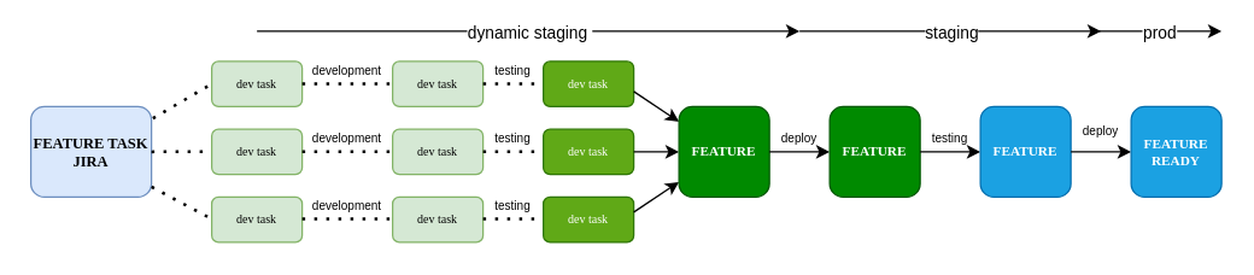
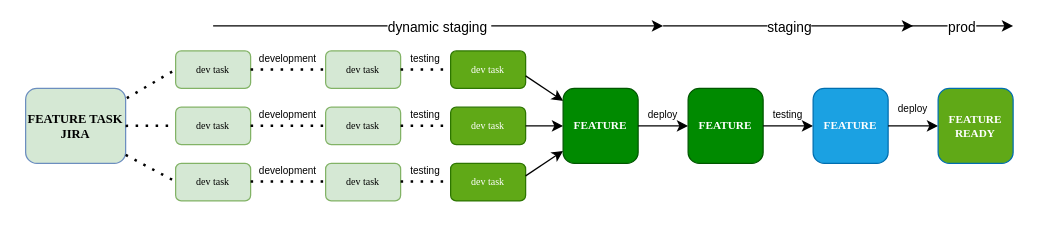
  <mxCell id="0" />
  <mxCell id="1" parent="0" />
- <mxCell id="2" value="&lt;font&gt;&lt;b&gt;&lt;font size=&quot;1&quot;&gt;FEATURE TASK JIRA&lt;/font&gt;&lt;br&gt;&lt;/b&gt;&lt;/font&gt;" style="rounded=1;whiteSpace=wrap;html=1;shadow=0;labelBackgroundColor=none;strokeWidth=1;fontFamily=Verdana;fontSize=8;align=center;fillColor=#dae8fc;strokeColor=#6c8ebf;" vertex="1" parent="1"><mxGeometry x="20" y="70" width="80" height="60" as="geometry" /></mxCell>
+ <mxCell id="2" value="&lt;font&gt;&lt;b&gt;&lt;font size=&quot;1&quot;&gt;FEATURE TASK JIRA&lt;/font&gt;&lt;br&gt;&lt;/b&gt;&lt;/font&gt;" style="rounded=1;whiteSpace=wrap;html=1;shadow=0;labelBackgroundColor=none;strokeWidth=1;fontFamily=Verdana;fontSize=8;align=center;fillColor=#d5e8d4;strokeColor=#6c8ebf;" vertex="1" parent="1"><mxGeometry x="20" y="70" width="80" height="60" as="geometry" /></mxCell>
  <mxCell id="3" value="dev task" style="rounded=1;whiteSpace=wrap;html=1;shadow=0;labelBackgroundColor=none;strokeWidth=1;fontFamily=Verdana;fontSize=8;align=center;fillColor=#d5e8d4;strokeColor=#82b366;" vertex="1" parent="1"><mxGeometry x="140" y="40" width="60" height="30" as="geometry" /></mxCell>
  <mxCell id="4" value="dev task" style="rounded=1;whiteSpace=wrap;html=1;shadow=0;labelBackgroundColor=none;strokeWidth=1;fontFamily=Verdana;fontSize=8;align=center;fillColor=#d5e8d4;strokeColor=#82b366;" vertex="1" parent="1"><mxGeometry x="140" y="85" width="60" height="30" as="geometry" /></mxCell>
  <mxCell id="5" value="dev task" style="rounded=1;whiteSpace=wrap;html=1;shadow=0;labelBackgroundColor=none;strokeWidth=1;fontFamily=Verdana;fontSize=8;align=center;fillColor=#d5e8d4;strokeColor=#82b366;" vertex="1" parent="1"><mxGeometry x="140" y="130" width="60" height="30" as="geometry" /></mxCell>
  <mxCell id="6" value="" style="endArrow=none;dashed=1;html=1;dashPattern=1 3;strokeWidth=2;exitX=1;exitY=0.5;exitDx=0;exitDy=0;" edge="1" parent="1"><mxGeometry width="50" height="50" relative="1" as="geometry"><mxPoint x="200" y="144.56" as="sourcePoint" /><mxPoint x="270" y="144.56" as="targetPoint" /></mxGeometry></mxCell>
  <mxCell id="7" value="" style="endArrow=none;dashed=1;html=1;dashPattern=1 3;strokeWidth=2;exitX=1;exitY=0.5;exitDx=0;exitDy=0;" edge="1" parent="1"><mxGeometry width="50" height="50" relative="1" as="geometry"><mxPoint x="200" y="54.98" as="sourcePoint" /><mxPoint x="270" y="54.98" as="targetPoint" /></mxGeometry></mxCell>
  <mxCell id="8" value="" style="endArrow=none;dashed=1;html=1;dashPattern=1 3;strokeWidth=2;exitX=1;exitY=0.5;exitDx=0;exitDy=0;" edge="1" parent="1"><mxGeometry width="50" height="50" relative="1" as="geometry"><mxPoint x="200" y="99.98" as="sourcePoint" /><mxPoint x="270" y="99.98" as="targetPoint" /></mxGeometry></mxCell>
  <mxCell id="9" value="dev task" style="rounded=1;whiteSpace=wrap;html=1;shadow=0;labelBackgroundColor=none;strokeWidth=1;fontFamily=Verdana;fontSize=8;align=center;fillColor=#d5e8d4;strokeColor=#82b366;" vertex="1" parent="1"><mxGeometry x="260" y="40" width="60" height="30" as="geometry" /></mxCell>
  <mxCell id="10" value="dev task" style="rounded=1;whiteSpace=wrap;html=1;shadow=0;labelBackgroundColor=none;strokeWidth=1;fontFamily=Verdana;fontSize=8;align=center;fillColor=#d5e8d4;strokeColor=#82b366;" vertex="1" parent="1"><mxGeometry x="260" y="85" width="60" height="30" as="geometry" /></mxCell>
  <mxCell id="11" value="dev task" style="rounded=1;whiteSpace=wrap;html=1;shadow=0;labelBackgroundColor=none;strokeWidth=1;fontFamily=Verdana;fontSize=8;align=center;fillColor=#d5e8d4;strokeColor=#82b366;" vertex="1" parent="1"><mxGeometry x="260" y="130" width="60" height="30" as="geometry" /></mxCell>
  <mxCell id="12" value="&lt;font style=&quot;font-size: 8px&quot;&gt;development&lt;/font&gt;" style="text;html=1;strokeColor=none;fillColor=none;align=center;verticalAlign=middle;whiteSpace=wrap;rounded=0;" vertex="1" parent="1"><mxGeometry x="210" y="40" width="40" height="10" as="geometry" /></mxCell>
  <mxCell id="13" value="&lt;font style=&quot;font-size: 8px&quot;&gt;development&lt;/font&gt;" style="text;html=1;strokeColor=none;fillColor=none;align=center;verticalAlign=middle;whiteSpace=wrap;rounded=0;" vertex="1" parent="1"><mxGeometry x="210" y="80" width="40" height="20" as="geometry" /></mxCell>
  <mxCell id="14" value="&lt;font style=&quot;font-size: 8px&quot;&gt;development&lt;/font&gt;" style="text;html=1;strokeColor=none;fillColor=none;align=center;verticalAlign=middle;whiteSpace=wrap;rounded=0;" vertex="1" parent="1"><mxGeometry x="210" y="130" width="40" height="10" as="geometry" /></mxCell>
  <mxCell id="15" value="" style="endArrow=none;dashed=1;html=1;dashPattern=1 3;strokeWidth=2;exitX=1;exitY=0.5;exitDx=0;exitDy=0;" edge="1" parent="1"><mxGeometry width="50" height="50" relative="1" as="geometry"><mxPoint x="320" y="144.56" as="sourcePoint" /><mxPoint x="390" y="144.56" as="targetPoint" /></mxGeometry></mxCell>
  <mxCell id="16" value="" style="endArrow=none;dashed=1;html=1;dashPattern=1 3;strokeWidth=2;exitX=1;exitY=0.5;exitDx=0;exitDy=0;" edge="1" parent="1"><mxGeometry width="50" height="50" relative="1" as="geometry"><mxPoint x="320" y="54.98" as="sourcePoint" /><mxPoint x="390" y="54.98" as="targetPoint" /></mxGeometry></mxCell>
  <mxCell id="17" value="" style="endArrow=none;dashed=1;html=1;dashPattern=1 3;strokeWidth=2;exitX=1;exitY=0.5;exitDx=0;exitDy=0;" edge="1" parent="1"><mxGeometry width="50" height="50" relative="1" as="geometry"><mxPoint x="320" y="99.98" as="sourcePoint" /><mxPoint x="390" y="99.98" as="targetPoint" /></mxGeometry></mxCell>
  <mxCell id="18" value="&lt;font style=&quot;font-size: 8px&quot;&gt;testing&lt;/font&gt;" style="text;html=1;strokeColor=none;fillColor=none;align=center;verticalAlign=middle;whiteSpace=wrap;rounded=0;" vertex="1" parent="1"><mxGeometry x="320" y="40" width="40" height="10" as="geometry" /></mxCell>
  <mxCell id="19" value="&lt;font style=&quot;font-size: 8px&quot;&gt;testing&lt;/font&gt;" style="text;html=1;strokeColor=none;fillColor=none;align=center;verticalAlign=middle;whiteSpace=wrap;rounded=0;" vertex="1" parent="1"><mxGeometry x="320" y="80" width="40" height="20" as="geometry" /></mxCell>
  <mxCell id="20" value="&lt;font style=&quot;font-size: 8px&quot;&gt;testing&lt;/font&gt;" style="text;html=1;strokeColor=none;fillColor=none;align=center;verticalAlign=middle;whiteSpace=wrap;rounded=0;" vertex="1" parent="1"><mxGeometry x="320" y="130" width="40" height="10" as="geometry" /></mxCell>
  <mxCell id="21" value="dev task" style="rounded=1;whiteSpace=wrap;html=1;shadow=0;labelBackgroundColor=none;strokeWidth=1;fontFamily=Verdana;fontSize=8;align=center;fillColor=#60a917;strokeColor=#2D7600;fontColor=#ffffff;" vertex="1" parent="1"><mxGeometry x="360" y="40" width="60" height="30" as="geometry" /></mxCell>
  <mxCell id="22" value="dev task" style="rounded=1;whiteSpace=wrap;html=1;shadow=0;labelBackgroundColor=none;strokeWidth=1;fontFamily=Verdana;fontSize=8;align=center;fillColor=#60a917;strokeColor=#2D7600;fontColor=#ffffff;" vertex="1" parent="1"><mxGeometry x="360" y="85" width="60" height="30" as="geometry" /></mxCell>
  <mxCell id="23" value="dev task" style="rounded=1;whiteSpace=wrap;html=1;shadow=0;labelBackgroundColor=none;strokeWidth=1;fontFamily=Verdana;fontSize=8;align=center;fillColor=#60a917;strokeColor=#2D7600;fontColor=#ffffff;" vertex="1" parent="1"><mxGeometry x="360" y="130" width="60" height="30" as="geometry" /></mxCell>
  <mxCell id="24" value="" style="endArrow=classic;html=1;" edge="1" parent="1"><mxGeometry width="50" height="50" relative="1" as="geometry"><mxPoint x="420" y="60" as="sourcePoint" /><mxPoint x="450" y="80" as="targetPoint" /></mxGeometry></mxCell>
  <mxCell id="25" value="" style="endArrow=classic;html=1;exitX=1.056;exitY=0.492;exitDx=0;exitDy=0;exitPerimeter=0;" edge="1" parent="1"><mxGeometry width="50" height="50" relative="1" as="geometry"><mxPoint x="420" y="140" as="sourcePoint" /><mxPoint x="450" y="120" as="targetPoint" /></mxGeometry></mxCell>
  <mxCell id="26" value="" style="endArrow=classic;html=1;" edge="1" parent="1"><mxGeometry width="50" height="50" relative="1" as="geometry"><mxPoint x="420" y="100" as="sourcePoint" /><mxPoint x="450" y="100" as="targetPoint" /></mxGeometry></mxCell>
  <mxCell id="27" value="&lt;font style=&quot;font-size: 9px&quot;&gt;&lt;b&gt;FEATURE&lt;/b&gt;&lt;/font&gt;" style="rounded=1;whiteSpace=wrap;html=1;shadow=0;labelBackgroundColor=none;strokeWidth=1;fontFamily=Verdana;fontSize=8;align=center;fillColor=#008a00;strokeColor=#005700;fontColor=#ffffff;" vertex="1" parent="1"><mxGeometry x="450" y="70" width="60" height="60" as="geometry" /></mxCell>
  <mxCell id="28" value="" style="endArrow=classic;html=1;" edge="1" parent="1"><mxGeometry width="50" height="50" relative="1" as="geometry"><mxPoint x="510" y="100" as="sourcePoint" /><mxPoint x="550" y="100" as="targetPoint" /></mxGeometry></mxCell>
  <mxCell id="29" value="&lt;span style=&quot;font-size: 8px&quot;&gt;deploy&lt;/span&gt;" style="text;html=1;strokeColor=none;fillColor=none;align=center;verticalAlign=middle;whiteSpace=wrap;rounded=0;" vertex="1" parent="1"><mxGeometry x="510" y="85" width="40" height="10" as="geometry" /></mxCell>
  <mxCell id="30" value="&lt;font style=&quot;font-size: 9px&quot;&gt;&lt;b&gt;FEATURE&lt;/b&gt;&lt;/font&gt;" style="rounded=1;whiteSpace=wrap;html=1;shadow=0;labelBackgroundColor=none;strokeWidth=1;fontFamily=Verdana;fontSize=8;align=center;fillColor=#008a00;strokeColor=#005700;fontColor=#ffffff;" vertex="1" parent="1"><mxGeometry x="550" y="70" width="60" height="60" as="geometry" /></mxCell>
  <mxCell id="31" value="" style="endArrow=classic;html=1;" edge="1" parent="1"><mxGeometry width="50" height="50" relative="1" as="geometry"><mxPoint x="610" y="100" as="sourcePoint" /><mxPoint x="650" y="100" as="targetPoint" /></mxGeometry></mxCell>
  <mxCell id="32" value="&lt;p&gt;&lt;span style=&quot;font-size: 8px&quot;&gt;testing&lt;/span&gt;&lt;/p&gt;" style="text;html=1;strokeColor=none;fillColor=none;align=center;verticalAlign=middle;whiteSpace=wrap;rounded=0;" vertex="1" parent="1"><mxGeometry x="610" y="70" width="40" height="40" as="geometry" /></mxCell>
  <mxCell id="33" value="&lt;font style=&quot;font-size: 9px&quot;&gt;&lt;b&gt;FEATURE&lt;/b&gt;&lt;/font&gt;" style="rounded=1;whiteSpace=wrap;html=1;shadow=0;labelBackgroundColor=none;strokeWidth=1;fontFamily=Verdana;fontSize=8;align=center;fillColor=#1ba1e2;strokeColor=#006EAF;fontColor=#ffffff;" vertex="1" parent="1"><mxGeometry x="650" y="70" width="60" height="60" as="geometry" /></mxCell>
  <mxCell id="34" value="" style="endArrow=none;dashed=1;html=1;dashPattern=1 3;strokeWidth=2;exitX=1.001;exitY=0.888;exitDx=0;exitDy=0;exitPerimeter=0;" edge="1" parent="1" source="2"><mxGeometry width="50" height="50" relative="1" as="geometry"><mxPoint x="70" y="144.56" as="sourcePoint" /><mxPoint x="140" y="144.56" as="targetPoint" /></mxGeometry></mxCell>
  <mxCell id="35" value="" style="endArrow=none;dashed=1;html=1;dashPattern=1 3;strokeWidth=2;exitX=1.012;exitY=0.13;exitDx=0;exitDy=0;exitPerimeter=0;" edge="1" parent="1" source="2"><mxGeometry width="50" height="50" relative="1" as="geometry"><mxPoint x="70" y="54.98" as="sourcePoint" /><mxPoint x="140" y="54.98" as="targetPoint" /></mxGeometry></mxCell>
  <mxCell id="36" value="" style="endArrow=none;dashed=1;html=1;dashPattern=1 3;strokeWidth=2;" edge="1" parent="1"><mxGeometry width="50" height="50" relative="1" as="geometry"><mxPoint x="100" y="100" as="sourcePoint" /><mxPoint x="140" y="99.98" as="targetPoint" /></mxGeometry></mxCell>
  <mxCell id="37" value="" style="endArrow=classic;html=1;" edge="1" parent="1"><mxGeometry width="50" height="50" relative="1" as="geometry"><mxPoint x="710" y="100" as="sourcePoint" /><mxPoint x="750" y="100" as="targetPoint" /></mxGeometry></mxCell>
  <mxCell id="38" value="&lt;span style=&quot;font-size: 8px&quot;&gt;deploy&lt;/span&gt;" style="text;html=1;strokeColor=none;fillColor=none;align=center;verticalAlign=middle;whiteSpace=wrap;rounded=0;" vertex="1" parent="1"><mxGeometry x="710" y="80" width="40" height="10" as="geometry" /></mxCell>
- <mxCell id="39" value="&lt;font style=&quot;font-size: 9px&quot;&gt;&lt;b&gt;FEATURE READY&lt;/b&gt;&lt;/font&gt;" style="rounded=1;whiteSpace=wrap;html=1;shadow=0;labelBackgroundColor=none;strokeWidth=1;fontFamily=Verdana;fontSize=8;align=center;fillColor=#1ba1e2;strokeColor=#006EAF;fontColor=#ffffff;" vertex="1" parent="1"><mxGeometry x="750" y="70" width="60" height="60" as="geometry" /></mxCell>
+ <mxCell id="39" value="&lt;font style=&quot;font-size: 9px&quot;&gt;&lt;b&gt;FEATURE READY&lt;/b&gt;&lt;/font&gt;" style="rounded=1;whiteSpace=wrap;html=1;shadow=0;labelBackgroundColor=none;strokeWidth=1;fontFamily=Verdana;fontSize=8;align=center;fillColor=#60a917;strokeColor=#006EAF;fontColor=#ffffff;" vertex="1" parent="1"><mxGeometry x="750" y="70" width="60" height="60" as="geometry" /></mxCell>
  <mxCell id="40" value="" style="endArrow=classic;html=1;" edge="1" parent="1"><mxGeometry relative="1" as="geometry"><mxPoint x="170" y="20" as="sourcePoint" /><mxPoint x="530" y="20" as="targetPoint" /></mxGeometry></mxCell>
  <mxCell id="41" value="dynamic staging&amp;nbsp;" style="edgeLabel;resizable=0;html=1;align=center;verticalAlign=middle;" connectable="0" vertex="1" parent="40"><mxGeometry relative="1" as="geometry" /></mxCell>
  <mxCell id="42" value="" style="endArrow=classic;html=1;" edge="1" parent="1"><mxGeometry relative="1" as="geometry"><mxPoint x="530" y="20" as="sourcePoint" /><mxPoint x="730" y="20" as="targetPoint" /></mxGeometry></mxCell>
  <mxCell id="43" value="staging" style="edgeLabel;resizable=0;html=1;align=center;verticalAlign=middle;" connectable="0" vertex="1" parent="42"><mxGeometry relative="1" as="geometry" /></mxCell>
  <mxCell id="44" value="" style="endArrow=classic;html=1;" edge="1" parent="1"><mxGeometry relative="1" as="geometry"><mxPoint x="725" y="20" as="sourcePoint" /><mxPoint x="810" y="20" as="targetPoint" /></mxGeometry></mxCell>
  <mxCell id="45" value="prod" style="edgeLabel;resizable=0;html=1;align=center;verticalAlign=middle;" connectable="0" vertex="1" parent="44"><mxGeometry relative="1" as="geometry" /></mxCell>
